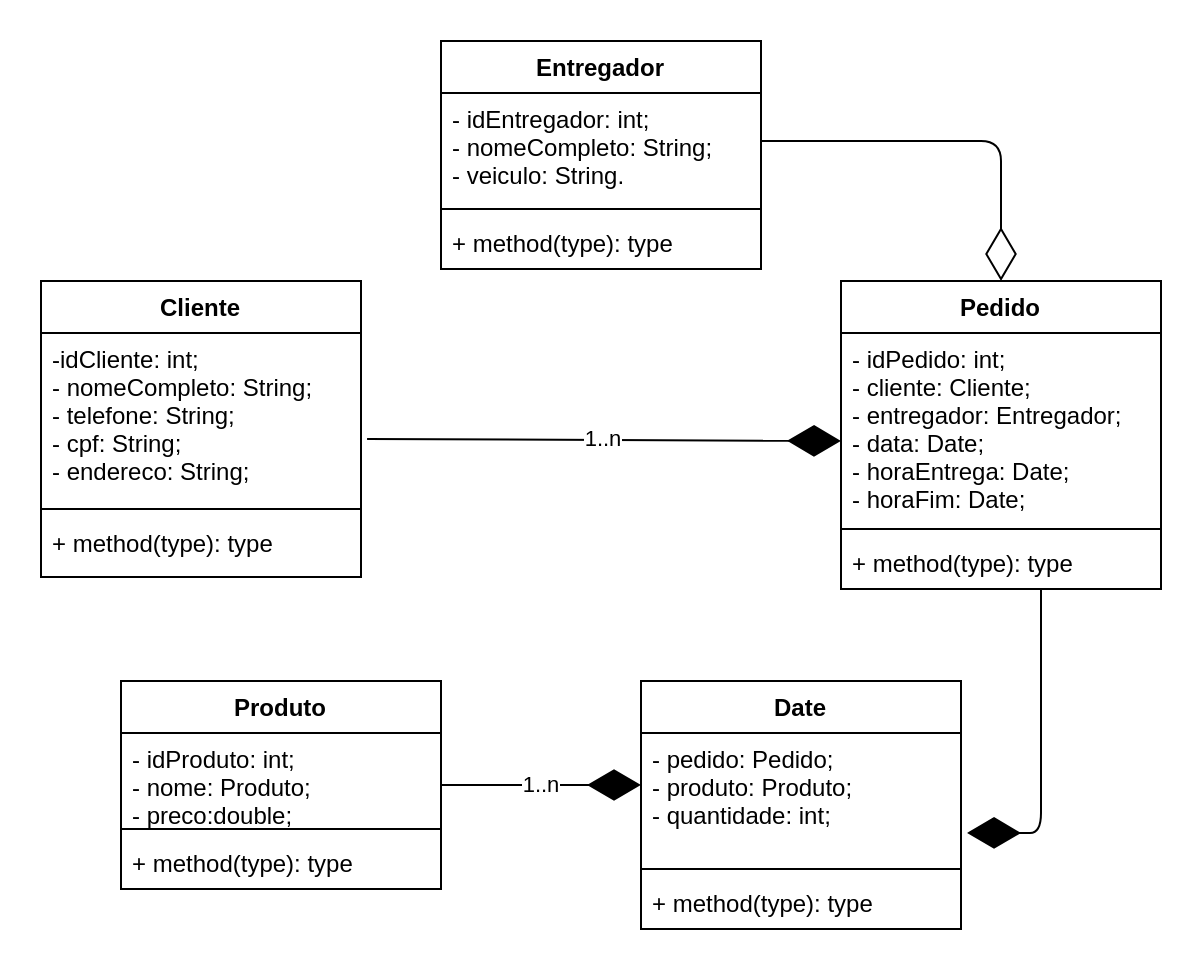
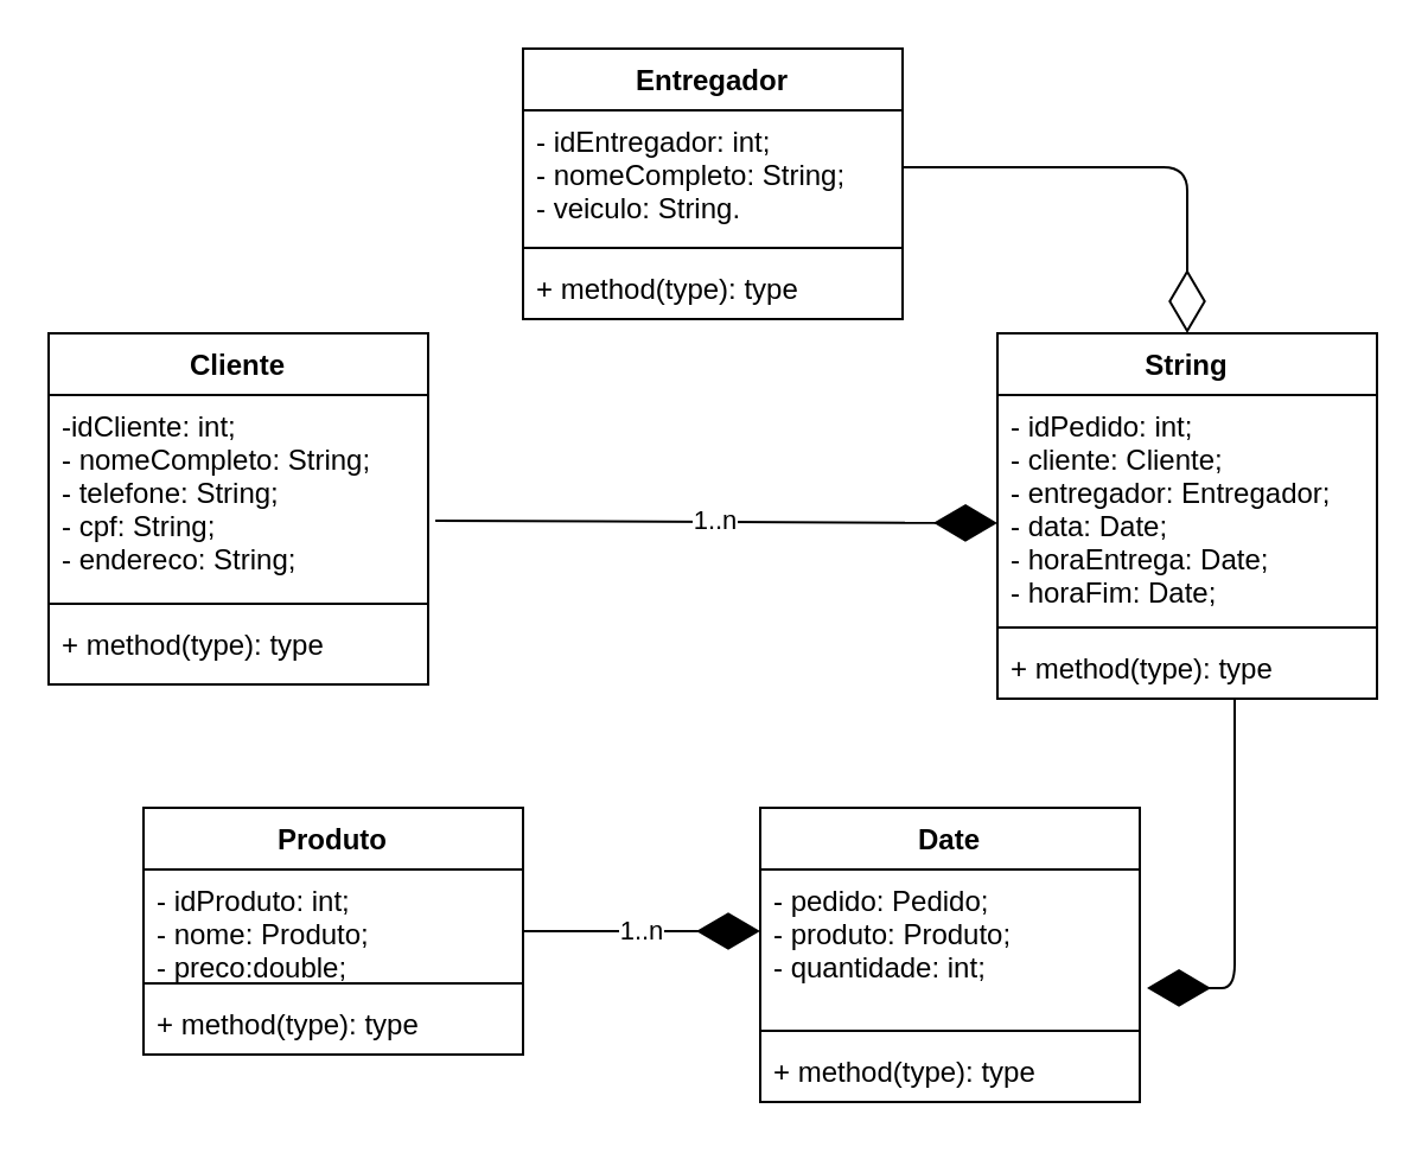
  <mxCell id="0" />
  <mxCell id="1" parent="0" />
  <mxCell id="2" value="Entregador" style="swimlane;fontStyle=1;align=center;verticalAlign=top;childLayout=stackLayout;horizontal=1;startSize=26;horizontalStack=0;resizeParent=1;resizeParentMax=0;resizeLast=0;collapsible=1;marginBottom=0;" vertex="1" parent="1"><mxGeometry x="220" y="20" width="160" height="114" as="geometry" /></mxCell>
  <mxCell id="3" value="- idEntregador: int;&#10;- nomeCompleto: String;&#10;- veiculo: String." style="text;strokeColor=none;fillColor=none;align=left;verticalAlign=top;spacingLeft=4;spacingRight=4;overflow=hidden;rotatable=0;points=[[0,0.5],[1,0.5]];portConstraint=eastwest;" vertex="1" parent="2"><mxGeometry y="26" width="160" height="54" as="geometry" /></mxCell>
  <mxCell id="4" value="" style="line;strokeWidth=1;fillColor=none;align=left;verticalAlign=middle;spacingTop=-1;spacingLeft=3;spacingRight=3;rotatable=0;labelPosition=right;points=[];portConstraint=eastwest;" vertex="1" parent="2"><mxGeometry y="80" width="160" height="8" as="geometry" /></mxCell>
  <mxCell id="5" value="+ method(type): type" style="text;strokeColor=none;fillColor=none;align=left;verticalAlign=top;spacingLeft=4;spacingRight=4;overflow=hidden;rotatable=0;points=[[0,0.5],[1,0.5]];portConstraint=eastwest;" vertex="1" parent="2"><mxGeometry y="88" width="160" height="26" as="geometry" /></mxCell>
  <mxCell id="6" value="Cliente" style="swimlane;fontStyle=1;align=center;verticalAlign=top;childLayout=stackLayout;horizontal=1;startSize=26;horizontalStack=0;resizeParent=1;resizeParentMax=0;resizeLast=0;collapsible=1;marginBottom=0;" vertex="1" parent="1"><mxGeometry x="20" y="140" width="160" height="148" as="geometry" /></mxCell>
  <mxCell id="7" value="-idCliente: int;&#10;- nomeCompleto: String;&#10;- telefone: String;&#10;- cpf: String;&#10;- endereco: String;" style="text;strokeColor=none;fillColor=none;align=left;verticalAlign=top;spacingLeft=4;spacingRight=4;overflow=hidden;rotatable=0;points=[[0,0.5],[1,0.5]];portConstraint=eastwest;" vertex="1" parent="6"><mxGeometry y="26" width="160" height="84" as="geometry" /></mxCell>
  <mxCell id="8" value="" style="line;strokeWidth=1;fillColor=none;align=left;verticalAlign=middle;spacingTop=-1;spacingLeft=3;spacingRight=3;rotatable=0;labelPosition=right;points=[];portConstraint=eastwest;" vertex="1" parent="6"><mxGeometry y="110" width="160" height="8" as="geometry" /></mxCell>
  <mxCell id="9" value="+ method(type): type" style="text;strokeColor=none;fillColor=none;align=left;verticalAlign=top;spacingLeft=4;spacingRight=4;overflow=hidden;rotatable=0;points=[[0,0.5],[1,0.5]];portConstraint=eastwest;" vertex="1" parent="6"><mxGeometry y="118" width="160" height="30" as="geometry" /></mxCell>
  <mxCell id="10" value="Produto" style="swimlane;fontStyle=1;align=center;verticalAlign=top;childLayout=stackLayout;horizontal=1;startSize=26;horizontalStack=0;resizeParent=1;resizeParentMax=0;resizeLast=0;collapsible=1;marginBottom=0;" vertex="1" parent="1"><mxGeometry y="340" width="160" height="104" as="geometry" x="60" /></mxCell>
  <mxCell id="11" value="- idProduto: int;&#10;- nome: Produto;&#10;- preco:double;" style="text;strokeColor=none;fillColor=none;align=left;verticalAlign=top;spacingLeft=4;spacingRight=4;overflow=hidden;rotatable=0;points=[[0,0.5],[1,0.5]];portConstraint=eastwest;" vertex="1" parent="10"><mxGeometry y="26" width="160" height="44" as="geometry" /></mxCell>
  <mxCell id="12" value="" style="line;strokeWidth=1;fillColor=none;align=left;verticalAlign=middle;spacingTop=-1;spacingLeft=3;spacingRight=3;rotatable=0;labelPosition=right;points=[];portConstraint=eastwest;" vertex="1" parent="10"><mxGeometry y="70" width="160" height="8" as="geometry" /></mxCell>
  <mxCell id="13" value="+ method(type): type" style="text;strokeColor=none;fillColor=none;align=left;verticalAlign=top;spacingLeft=4;spacingRight=4;overflow=hidden;rotatable=0;points=[[0,0.5],[1,0.5]];portConstraint=eastwest;" vertex="1" parent="10"><mxGeometry y="78" width="160" height="26" as="geometry" /></mxCell>
- <mxCell id="14" value="Pedido" style="swimlane;fontStyle=1;align=center;verticalAlign=top;childLayout=stackLayout;horizontal=1;startSize=26;horizontalStack=0;resizeParent=1;resizeParentMax=0;resizeLast=0;collapsible=1;marginBottom=0;" vertex="1" parent="1"><mxGeometry x="420" y="140" width="160" height="154" as="geometry" /></mxCell>
+ <mxCell id="14" value="String" style="swimlane;fontStyle=1;align=center;verticalAlign=top;childLayout=stackLayout;horizontal=1;startSize=26;horizontalStack=0;resizeParent=1;resizeParentMax=0;resizeLast=0;collapsible=1;marginBottom=0;" vertex="1" parent="1"><mxGeometry x="420" y="140" width="160" height="154" as="geometry" /></mxCell>
  <mxCell id="15" value="- idPedido: int;&#10;- cliente: Cliente;&#10;- entregador: Entregador;&#10;- data: Date;&#10;- horaEntrega: Date;&#10;- horaFim: Date;" style="text;strokeColor=none;fillColor=none;align=left;verticalAlign=top;spacingLeft=4;spacingRight=4;overflow=hidden;rotatable=0;points=[[0,0.5],[1,0.5]];portConstraint=eastwest;" vertex="1" parent="14"><mxGeometry y="26" width="160" height="94" as="geometry" /></mxCell>
  <mxCell id="16" value="" style="line;strokeWidth=1;fillColor=none;align=left;verticalAlign=middle;spacingTop=-1;spacingLeft=3;spacingRight=3;rotatable=0;labelPosition=right;points=[];portConstraint=eastwest;" vertex="1" parent="14"><mxGeometry y="120" width="160" height="8" as="geometry" /></mxCell>
  <mxCell id="17" value="+ method(type): type" style="text;strokeColor=none;fillColor=none;align=left;verticalAlign=top;spacingLeft=4;spacingRight=4;overflow=hidden;rotatable=0;points=[[0,0.5],[1,0.5]];portConstraint=eastwest;" vertex="1" parent="14"><mxGeometry y="128" width="160" height="26" as="geometry" /></mxCell>
  <mxCell id="18" value="Date" style="swimlane;fontStyle=1;align=center;verticalAlign=top;childLayout=stackLayout;horizontal=1;startSize=26;horizontalStack=0;resizeParent=1;resizeParentMax=0;resizeLast=0;collapsible=1;marginBottom=0;" vertex="1" parent="1"><mxGeometry x="320" y="340" width="160" height="124" as="geometry" /></mxCell>
  <mxCell id="19" value="- pedido: Pedido;&#10;- produto: Produto;&#10;- quantidade: int;" style="text;strokeColor=none;fillColor=none;align=left;verticalAlign=top;spacingLeft=4;spacingRight=4;overflow=hidden;rotatable=0;points=[[0,0.5],[1,0.5]];portConstraint=eastwest;" vertex="1" parent="18"><mxGeometry y="26" width="160" height="64" as="geometry" /></mxCell>
  <mxCell id="20" value="" style="line;strokeWidth=1;fillColor=none;align=left;verticalAlign=middle;spacingTop=-1;spacingLeft=3;spacingRight=3;rotatable=0;labelPosition=right;points=[];portConstraint=eastwest;" vertex="1" parent="18"><mxGeometry y="90" width="160" height="8" as="geometry" /></mxCell>
  <mxCell id="21" value="+ method(type): type" style="text;strokeColor=none;fillColor=none;align=left;verticalAlign=top;spacingLeft=4;spacingRight=4;overflow=hidden;rotatable=0;points=[[0,0.5],[1,0.5]];portConstraint=eastwest;" vertex="1" parent="18"><mxGeometry y="98" width="160" height="26" as="geometry" /></mxCell>
  <mxCell id="22" value="1..n" style="endArrow=diamondThin;endFill=1;endSize=24;html=1;exitX=1.019;exitY=0.631;exitDx=0;exitDy=0;exitPerimeter=0;" edge="1" parent="1" source="7"><mxGeometry width="160" relative="1" as="geometry"><mxPoint x="340" y="220" as="sourcePoint" /><mxPoint x="420" y="220" as="targetPoint" /></mxGeometry></mxCell>
  <mxCell id="23" value="1..n" style="endArrow=diamondThin;endFill=1;endSize=24;html=1;" edge="1" parent="1"><mxGeometry width="160" relative="1" as="geometry"><mxPoint x="220" y="392" as="sourcePoint" /><mxPoint x="320" y="392" as="targetPoint" /></mxGeometry></mxCell>
  <mxCell id="24" value="" style="endArrow=diamondThin;endFill=1;endSize=24;html=1;entryX=1.019;entryY=0.781;entryDx=0;entryDy=0;entryPerimeter=0;" edge="1" parent="1" target="19"><mxGeometry width="160" relative="1" as="geometry"><mxPoint x="520" y="294" as="sourcePoint" /><mxPoint x="520" y="414" as="targetPoint" /><Array as="points"><mxPoint x="520" y="416" /></Array></mxGeometry></mxCell>
  <mxCell id="25" value="" style="endArrow=diamondThin;endFill=0;endSize=24;html=1;entryX=0.5;entryY=0;entryDx=0;entryDy=0;" edge="1" parent="1" target="14"><mxGeometry width="160" relative="1" as="geometry"><mxPoint x="380" y="70" as="sourcePoint" /><mxPoint x="540" y="70" as="targetPoint" /><Array as="points"><mxPoint x="500" y="70" /></Array></mxGeometry></mxCell>
